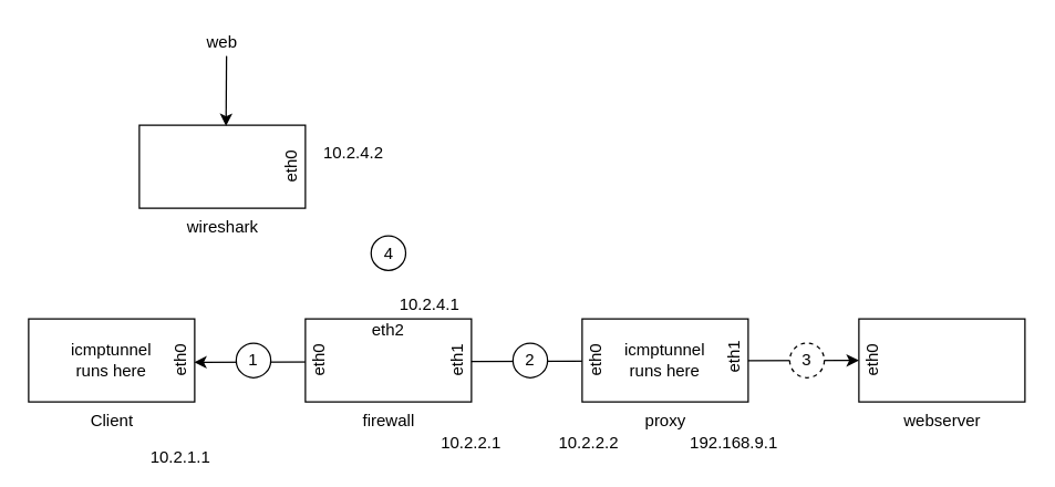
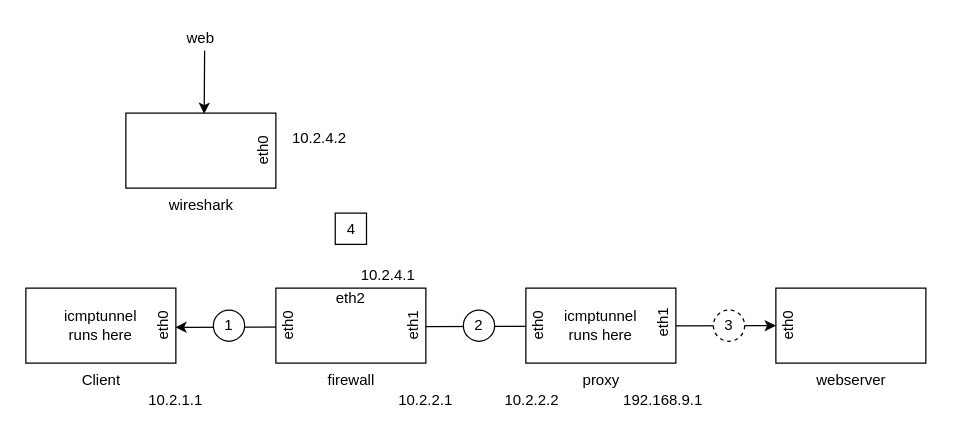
  <mxCell id="0" />
  <mxCell id="1" parent="0" />
  <mxCell id="2" value="Client" style="verticalLabelPosition=bottom;verticalAlign=top;html=1;shape=mxgraph.basic.rect;fillColor2=none;strokeWidth=1;size=20;indent=5;" parent="1" vertex="1"><mxGeometry x="20" y="230" width="120" height="60" as="geometry" /></mxCell>
  <mxCell id="3" value="wireshark" style="verticalLabelPosition=bottom;verticalAlign=top;html=1;shape=mxgraph.basic.rect;fillColor2=none;strokeWidth=1;size=20;indent=5;" parent="1" vertex="1"><mxGeometry x="100" y="90" width="120" height="60" as="geometry" /></mxCell>
- <mxCell id="4" value="4" style="ellipse;whiteSpace=wrap;html=1;aspect=fixed;" parent="1" vertex="1"><mxGeometry x="267.5" y="170" width="25" height="25" as="geometry" /></mxCell>
+ <mxCell id="4" value="4" style="whiteSpace=wrap;html=1;aspect=fixed;rounded=0;" parent="1" vertex="1"><mxGeometry x="267.5" y="170" width="25" height="25" as="geometry" /></mxCell>
  <mxCell id="5" value="" style="endArrow=classic;startArrow=classic;html=1;exitX=0.997;exitY=0.523;exitDx=0;exitDy=0;exitPerimeter=0;entryX=0.5;entryY=0;entryDx=0;entryDy=0;" parent="1" source="2" target="25" edge="1"><mxGeometry width="50" height="50" relative="1" as="geometry"><mxPoint x="430" y="340" as="sourcePoint" /><mxPoint x="480" y="290" as="targetPoint" /></mxGeometry></mxCell>
  <mxCell id="6" value="1" style="ellipse;whiteSpace=wrap;html=1;aspect=fixed;" parent="1" vertex="1"><mxGeometry x="170" y="247.5" width="25" height="25" as="geometry" /></mxCell>
  <mxCell id="7" value="firewall" style="verticalLabelPosition=bottom;verticalAlign=top;html=1;shape=mxgraph.basic.rect;fillColor2=none;strokeWidth=1;size=20;indent=5;" parent="1" vertex="1"><mxGeometry x="220" y="230" width="120" height="60" as="geometry" /></mxCell>
  <mxCell id="8" value="proxy" style="verticalLabelPosition=bottom;verticalAlign=top;html=1;shape=mxgraph.basic.rect;fillColor2=none;strokeWidth=1;size=20;indent=5;" parent="1" vertex="1"><mxGeometry x="420" y="230" width="120" height="60" as="geometry" /></mxCell>
  <mxCell id="9" value="webserver" style="verticalLabelPosition=bottom;verticalAlign=top;html=1;shape=mxgraph.basic.rect;fillColor2=none;strokeWidth=1;size=20;indent=5;" parent="1" vertex="1"><mxGeometry x="620" y="230" width="120" height="60" as="geometry" /></mxCell>
  <mxCell id="10" value="2" style="ellipse;whiteSpace=wrap;html=1;aspect=fixed;" parent="1" vertex="1"><mxGeometry x="370" y="247.5" width="25" height="25" as="geometry" /></mxCell>
  <mxCell id="11" value="3" style="ellipse;whiteSpace=wrap;html=1;aspect=fixed;dashed=1;" parent="1" vertex="1"><mxGeometry x="570" y="247.5" width="25" height="25" as="geometry" /></mxCell>
  <mxCell id="12" value="" style="endArrow=classic;html=1;entryX=0.522;entryY=0.01;entryDx=0;entryDy=0;entryPerimeter=0;" parent="1" target="3" edge="1"><mxGeometry width="50" height="50" relative="1" as="geometry"><mxPoint x="163" y="40" as="sourcePoint" /><mxPoint x="480" y="290" as="targetPoint" /></mxGeometry></mxCell>
  <mxCell id="13" value="web" style="text;html=1;strokeColor=none;fillColor=none;align=center;verticalAlign=middle;whiteSpace=wrap;rounded=0;" parent="1" vertex="1"><mxGeometry x="140" y="20" width="40" height="20" as="geometry" /></mxCell>
- <mxCell id="14" value="10.2.1.1" style="text;html=1;strokeColor=none;fillColor=none;align=center;verticalAlign=middle;whiteSpace=wrap;rounded=0;" parent="1" vertex="1"><mxGeometry x="110" y="320" width="40" height="20" as="geometry" /></mxCell>
+ <mxCell id="14" value="10.2.1.1" style="text;html=1;strokeColor=none;fillColor=none;align=center;verticalAlign=middle;whiteSpace=wrap;rounded=0;" parent="1" vertex="1"><mxGeometry x="120" y="310" width="40" height="20" as="geometry" /></mxCell>
  <mxCell id="15" value="10.2.2.1" style="text;html=1;strokeColor=none;fillColor=none;align=center;verticalAlign=middle;whiteSpace=wrap;rounded=0;" parent="1" vertex="1"><mxGeometry x="320" y="310" width="40" height="20" as="geometry" /></mxCell>
  <mxCell id="16" value="10.2.4.1" style="text;html=1;strokeColor=none;fillColor=none;align=center;verticalAlign=middle;whiteSpace=wrap;rounded=0;" parent="1" vertex="1"><mxGeometry x="290" y="210" width="40" height="20" as="geometry" /></mxCell>
  <mxCell id="17" value="10.2.4.2" style="text;html=1;strokeColor=none;fillColor=none;align=center;verticalAlign=middle;whiteSpace=wrap;rounded=0;" parent="1" vertex="1"><mxGeometry x="235" y="100" width="40" height="20" as="geometry" /></mxCell>
  <mxCell id="18" value="10.2.2.2" style="text;html=1;strokeColor=none;fillColor=none;align=center;verticalAlign=middle;whiteSpace=wrap;rounded=0;" parent="1" vertex="1"><mxGeometry x="405" y="310" width="40" height="20" as="geometry" /></mxCell>
  <mxCell id="19" value="192.168.9.1" style="text;html=1;strokeColor=none;fillColor=none;align=center;verticalAlign=middle;whiteSpace=wrap;rounded=0;" parent="1" vertex="1"><mxGeometry x="510" y="310" width="40" height="20" as="geometry" /></mxCell>
  <mxCell id="20" value="icmptunnel runs here" style="text;html=1;strokeColor=none;fillColor=none;align=center;verticalAlign=middle;whiteSpace=wrap;rounded=0;" parent="1" vertex="1"><mxGeometry x="60" y="250" width="40" height="20" as="geometry" /></mxCell>
  <mxCell id="21" value="icmptunnel runs here" style="text;html=1;strokeColor=none;fillColor=none;align=center;verticalAlign=middle;whiteSpace=wrap;rounded=0;" parent="1" vertex="1"><mxGeometry x="460" y="250" width="40" height="20" as="geometry" /></mxCell>
  <mxCell id="22" value="eth0" style="text;html=1;strokeColor=none;fillColor=none;align=center;verticalAlign=middle;whiteSpace=wrap;rounded=0;rotation=-90;" vertex="1" parent="1"><mxGeometry x="190" y="110" width="40" height="20" as="geometry" /></mxCell>
  <mxCell id="23" value="eth0" style="text;html=1;strokeColor=none;fillColor=none;align=center;verticalAlign=middle;whiteSpace=wrap;rounded=0;rotation=-90;" vertex="1" parent="1"><mxGeometry x="210" y="250" width="40" height="20" as="geometry" /></mxCell>
  <mxCell id="24" value="eth0" style="text;html=1;strokeColor=none;fillColor=none;align=center;verticalAlign=middle;whiteSpace=wrap;rounded=0;rotation=-90;" vertex="1" parent="1"><mxGeometry x="410" y="250" width="40" height="20" as="geometry" /></mxCell>
  <mxCell id="25" value="eth0" style="text;html=1;strokeColor=none;fillColor=none;align=center;verticalAlign=middle;whiteSpace=wrap;rounded=0;rotation=-90;" vertex="1" parent="1"><mxGeometry x="610" y="250" width="40" height="20" as="geometry" /></mxCell>
  <mxCell id="26" value="eth0" style="text;html=1;strokeColor=none;fillColor=none;align=center;verticalAlign=middle;whiteSpace=wrap;rounded=0;rotation=-90;" vertex="1" parent="1"><mxGeometry x="110" y="250" width="40" height="20" as="geometry" /></mxCell>
  <mxCell id="27" value="eth1" style="text;html=1;strokeColor=none;fillColor=none;align=center;verticalAlign=middle;whiteSpace=wrap;rounded=0;rotation=-90;" vertex="1" parent="1"><mxGeometry x="310" y="250" width="40" height="20" as="geometry" /></mxCell>
  <mxCell id="28" value="eth1" style="text;html=1;strokeColor=none;fillColor=none;align=center;verticalAlign=middle;whiteSpace=wrap;rounded=0;rotation=-90;" vertex="1" parent="1"><mxGeometry x="510" y="247.5" width="40" height="20" as="geometry" /></mxCell>
  <mxCell id="29" value="eth2" style="text;html=1;strokeColor=none;fillColor=none;align=center;verticalAlign=middle;whiteSpace=wrap;rounded=0;" vertex="1" parent="1"><mxGeometry x="260" y="227.5" width="40" height="20" as="geometry" /></mxCell>
